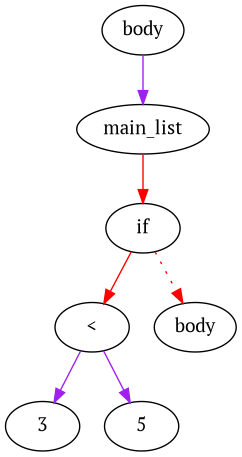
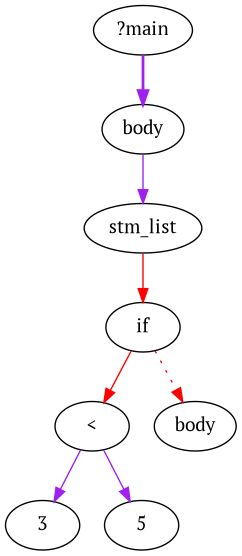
  digraph {
    fontname="PT Serif"
    node [fontname="PT Serif"]
    edge [color=purple fontname="PT Serif" style=solid]
+   n1 [label="?main"]
    n2 [label=body]
-   n3 [label=main_list]
+   n3 [label=stm_list]
    n4 [label=if]
    n5 [label="<"]
    n6 [label=body]
    n7 [label=3]
    n8 [label=5]
+   n1 -> n2 [style=bold]
    n2 -> n3
    n3 -> n4 [color=red]
    n4 -> n5 [color=red]
    n4 -> n6 [color=red style=dotted]
    n5 -> n7
    n5 -> n8
  }
